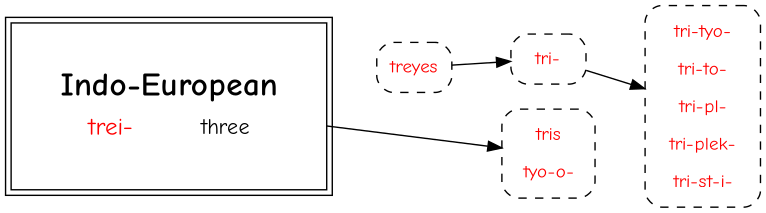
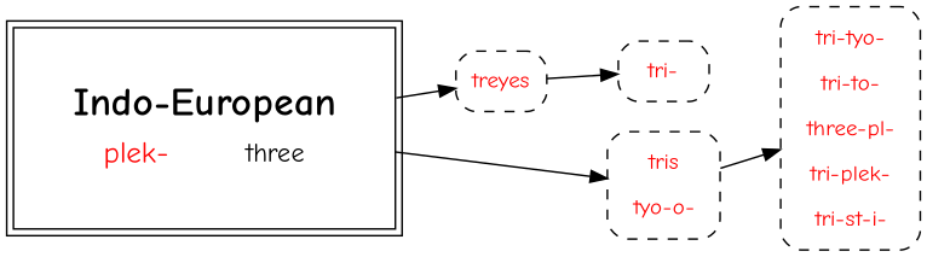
  strict digraph {
    fontname="Comic Neue"
    rankdir=LR
    node [fontname="Comic Neue" shape=box style="dashed,rounded"]
    edge [fontname="Comic Neue"]
-   n1 [label=<<table border="0"><tr><td colspan="2"><font point-size="24"><b>Indo-European</b></font></td></tr><tr><td><font point-size="18" color="red">trei-</font></td><td><font point-size="16">three</font></td></tr></table>> margin=.3 peripheries=2 style=""]
+   n1 [label=<<table border="0"><tr><td colspan="2"><font point-size="24"><b>Indo-European</b></font></td></tr><tr><td><font point-size="18" color="red">plek-</font></td><td><font point-size="16">three</font></td></tr></table>> margin=.3 peripheries=2 style=""]
    n2 [label=<<font color="red">treyes</font>>]
    n3 [label=<<table border="0" cellpadding="5"> <tr><td><font color="red">tris</font></td></tr> <tr><td><font color="red">tyo-o-</font></td></tr> </table>>]
    n4 [label=<<font color="red">tri-</font>>]
-   n5 [label=<<table border="0" cellpadding="5"> <tr><td><font color="red">tri-tyo-</font></td></tr> <tr><td><font color="red">tri-to-</font></td></tr> <tr><td><font color="red">tri-pl-</font></td></tr> <tr><td><font color="red">tri-plek-</font></td></tr> <tr><td><font color="red">tri-st-i-</font></td></tr> </table>>]
+   n5 [label=<<table border="0" cellpadding="5"> <tr><td><font color="red">tri-tyo-</font></td></tr> <tr><td><font color="red">tri-to-</font></td></tr> <tr><td><font color="red">three-pl-</font></td></tr> <tr><td><font color="red">tri-plek-</font></td></tr> <tr><td><font color="red">tri-st-i-</font></td></tr> </table>>]
    subgraph sub_1 {
      rank=same
    }
+   n1 -> n2
    n1 -> n3
    n2 -> n4
-   n4 -> n5
+   n3 -> n5
  }
